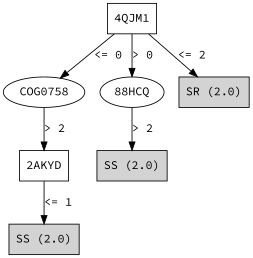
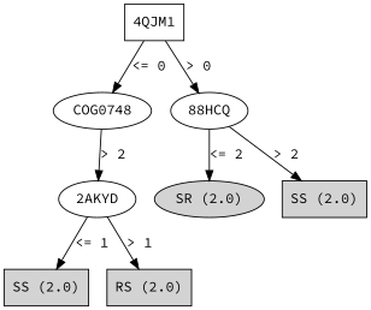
  digraph {
    fontname="Source Code Pro"
    node [fontname="Source Code Pro" shape=box]
    edge [fontname="Source Code Pro"]
    n1 [label="4QJM1"]
-   n2 [label=COG0758 shape=""]
+   n2 [label=COG0748 shape=""]
    n3 [label="88HCQ" shape=""]
-   n4 [label="2AKYD"]
-   n5 [label="SR (2.0)" style=filled]
+   n4 [label="2AKYD" shape=""]
+   n5 [label="SR (2.0)" shape=ellipse style=filled]
    n6 [label="SS (2.0)" style=filled]
    n7 [label="SS (2.0)" style=filled]
+   n8 [label="RS (2.0)" style=filled]
    n1 -> n2 [label="<= 0"]
    n1 -> n3 [label="> 0"]
    n2 -> n4 [label="> 2"]
-   n1 -> n5 [label="<= 2"]
+   n3 -> n5 [label="<= 2"]
    n3 -> n6 [label="> 2"]
    n4 -> n7 [label="<= 1"]
+   n4 -> n8 [label="> 1"]
  }
